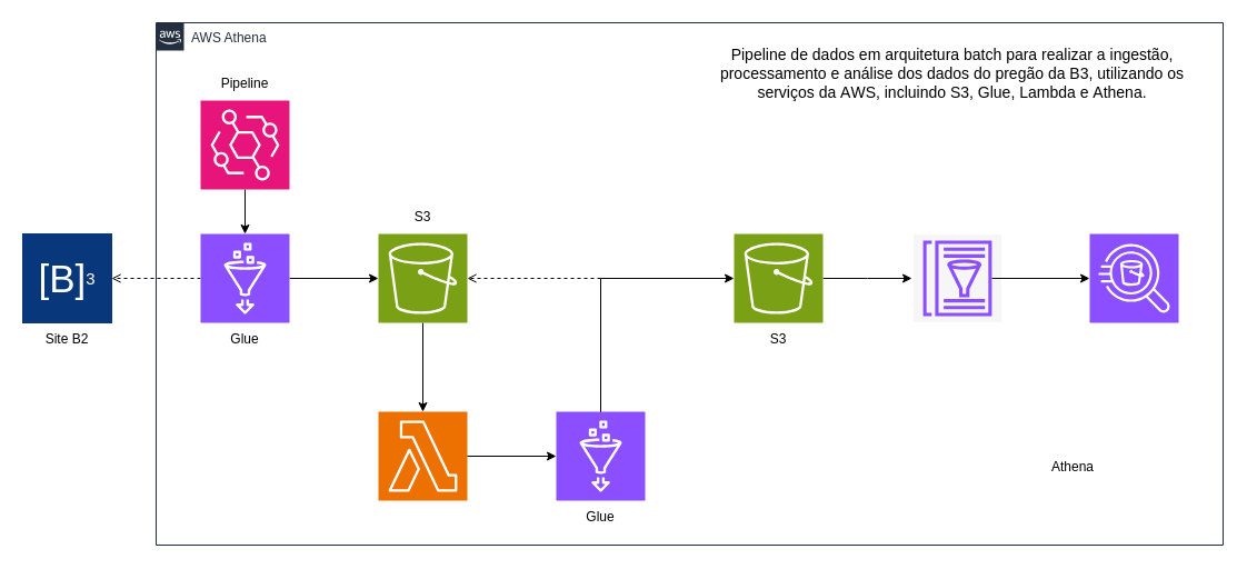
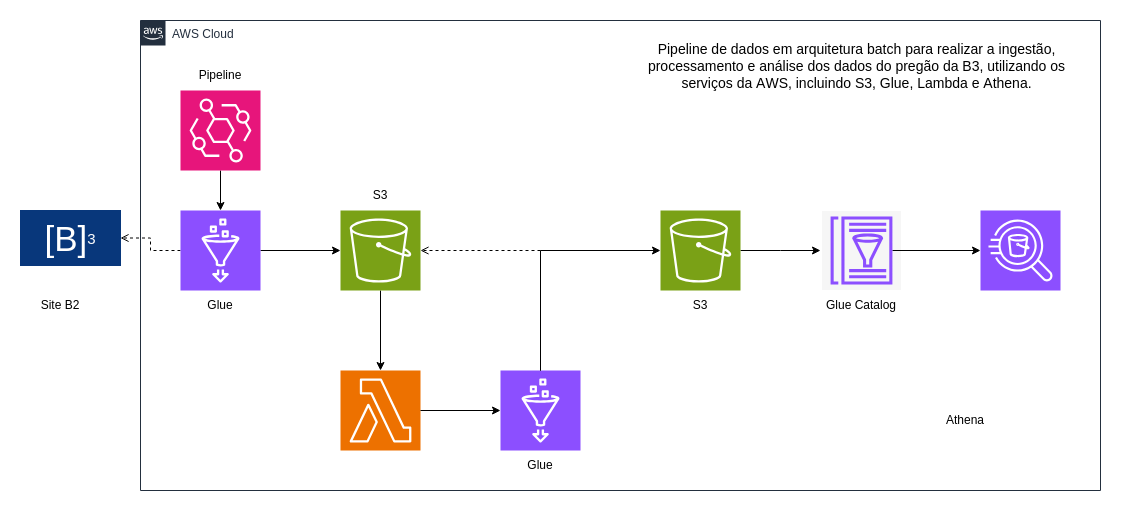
  <mxCell id="0" />
  <mxCell id="1" parent="0" />
  <mxCell id="2" value="" style="edgeStyle=orthogonalEdgeStyle;rounded=0;orthogonalLoop=1;jettySize=auto;html=1;" parent="1" source="3" target="4" edge="1"><mxGeometry relative="1" as="geometry" /></mxCell>
  <mxCell id="3" value="" style="sketch=0;points=[[0,0,0],[0.25,0,0],[0.5,0,0],[0.75,0,0],[1,0,0],[0,1,0],[0.25,1,0],[0.5,1,0],[0.75,1,0],[1,1,0],[0,0.25,0],[0,0.5,0],[0,0.75,0],[1,0.25,0],[1,0.5,0],[1,0.75,0]];outlineConnect=0;fontColor=#232F3E;fillColor=#7AA116;strokeColor=#ffffff;dashed=0;verticalLabelPosition=bottom;verticalAlign=top;align=center;html=1;fontSize=12;fontStyle=0;aspect=fixed;shape=mxgraph.aws4.resourceIcon;resIcon=mxgraph.aws4.s3;" parent="1" vertex="1"><mxGeometry x="340" y="210" width="80" height="80" as="geometry" /></mxCell>
  <mxCell id="4" value="" style="sketch=0;points=[[0,0,0],[0.25,0,0],[0.5,0,0],[0.75,0,0],[1,0,0],[0,1,0],[0.25,1,0],[0.5,1,0],[0.75,1,0],[1,1,0],[0,0.25,0],[0,0.5,0],[0,0.75,0],[1,0.25,0],[1,0.5,0],[1,0.75,0]];outlineConnect=0;fontColor=#232F3E;fillColor=#ED7100;strokeColor=#ffffff;dashed=0;verticalLabelPosition=bottom;verticalAlign=top;align=center;html=1;fontSize=12;fontStyle=0;aspect=fixed;shape=mxgraph.aws4.resourceIcon;resIcon=mxgraph.aws4.lambda;" parent="1" vertex="1"><mxGeometry x="340" y="370" width="80" height="80" as="geometry" /></mxCell>
  <mxCell id="5" value="" style="sketch=0;points=[[0,0,0],[0.25,0,0],[0.5,0,0],[0.75,0,0],[1,0,0],[0,1,0],[0.25,1,0],[0.5,1,0],[0.75,1,0],[1,1,0],[0,0.25,0],[0,0.5,0],[0,0.75,0],[1,0.25,0],[1,0.5,0],[1,0.75,0]];outlineConnect=0;fontColor=#232F3E;fillColor=#8C4FFF;strokeColor=#ffffff;dashed=0;verticalLabelPosition=bottom;verticalAlign=top;align=center;html=1;fontSize=12;fontStyle=0;aspect=fixed;shape=mxgraph.aws4.resourceIcon;resIcon=mxgraph.aws4.glue;" parent="1" vertex="1"><mxGeometry x="500" y="370" width="80" height="80" as="geometry" /></mxCell>
  <mxCell id="6" style="edgeStyle=orthogonalEdgeStyle;rounded=0;orthogonalLoop=1;jettySize=auto;html=1;" parent="1" source="7" edge="1"><mxGeometry relative="1" as="geometry"><mxPoint x="820" y="250" as="targetPoint" /></mxGeometry></mxCell>
  <mxCell id="7" value="" style="sketch=0;points=[[0,0,0],[0.25,0,0],[0.5,0,0],[0.75,0,0],[1,0,0],[0,1,0],[0.25,1,0],[0.5,1,0],[0.75,1,0],[1,1,0],[0,0.25,0],[0,0.5,0],[0,0.75,0],[1,0.25,0],[1,0.5,0],[1,0.75,0]];outlineConnect=0;fontColor=#232F3E;fillColor=#7AA116;strokeColor=#ffffff;dashed=0;verticalLabelPosition=bottom;verticalAlign=top;align=center;html=1;fontSize=12;fontStyle=0;aspect=fixed;shape=mxgraph.aws4.resourceIcon;resIcon=mxgraph.aws4.s3;" parent="1" vertex="1"><mxGeometry x="660" y="210" width="80" height="80" as="geometry" /></mxCell>
  <mxCell id="8" style="edgeStyle=orthogonalEdgeStyle;rounded=0;orthogonalLoop=1;jettySize=auto;html=1;entryX=0;entryY=0.5;entryDx=0;entryDy=0;entryPerimeter=0;" parent="1" source="4" target="5" edge="1"><mxGeometry relative="1" as="geometry" /></mxCell>
  <mxCell id="9" value="" style="sketch=0;points=[[0,0,0],[0.25,0,0],[0.5,0,0],[0.75,0,0],[1,0,0],[0,1,0],[0.25,1,0],[0.5,1,0],[0.75,1,0],[1,1,0],[0,0.25,0],[0,0.5,0],[0,0.75,0],[1,0.25,0],[1,0.5,0],[1,0.75,0]];outlineConnect=0;fontColor=#232F3E;fillColor=#8C4FFF;strokeColor=#ffffff;dashed=0;verticalLabelPosition=bottom;verticalAlign=top;align=center;html=1;fontSize=12;fontStyle=0;aspect=fixed;shape=mxgraph.aws4.resourceIcon;resIcon=mxgraph.aws4.athena;" parent="1" vertex="1"><mxGeometry x="980" y="210" width="80" height="80" as="geometry" /></mxCell>
- <mxCell id="10" value="&lt;div style=&quot;text-align: start;&quot;&gt;&lt;span style=&quot;background-color: transparent;&quot;&gt;&lt;font style=&quot;color: light-dark(rgb(255, 255, 255), rgb(255, 255, 255));&quot;&gt;&lt;span style=&quot;font-size: 35px;&quot;&gt;[B]&lt;/span&gt;&lt;font style=&quot;font-size: 18px;&quot;&gt;&lt;sup style=&quot;&quot;&gt;3&lt;/sup&gt;&lt;/font&gt;&lt;/font&gt;&lt;/span&gt;&lt;/div&gt;" style="whiteSpace=wrap;html=1;aspect=fixed;strokeColor=light-dark(#08377b, #ededed);fillColor=light-dark(#08377b, #ededed);" parent="1" vertex="1"><mxGeometry x="20" y="210" width="80" height="80" as="geometry" /></mxCell>
+ <mxCell id="10" value="&lt;div style=&quot;text-align: start;&quot;&gt;&lt;span style=&quot;background-color: transparent;&quot;&gt;&lt;font style=&quot;color: light-dark(rgb(255, 255, 255), rgb(255, 255, 255));&quot;&gt;&lt;span style=&quot;font-size: 35px;&quot;&gt;[B]&lt;/span&gt;&lt;font style=&quot;font-size: 18px;&quot;&gt;&lt;sup style=&quot;&quot;&gt;3&lt;/sup&gt;&lt;/font&gt;&lt;/font&gt;&lt;/span&gt;&lt;/div&gt;" style="whiteSpace=wrap;html=1;aspect=fixed;strokeColor=light-dark(#08377b, #ededed);fillColor=light-dark(#08377b, #ededed);" parent="1" vertex="1"><mxGeometry x="20" y="210" width="100" height="55" as="geometry" /></mxCell>
  <mxCell id="11" value="" style="edgeStyle=orthogonalEdgeStyle;rounded=0;orthogonalLoop=1;jettySize=auto;html=1;dashed=1;endArrow=open;endFill=0;" parent="1" source="13" target="10" edge="1"><mxGeometry relative="1" as="geometry" /></mxCell>
  <mxCell id="12" value="" style="edgeStyle=orthogonalEdgeStyle;rounded=0;orthogonalLoop=1;jettySize=auto;html=1;" parent="1" source="13" target="3" edge="1"><mxGeometry relative="1" as="geometry" /></mxCell>
  <mxCell id="13" value="" style="sketch=0;points=[[0,0,0],[0.25,0,0],[0.5,0,0],[0.75,0,0],[1,0,0],[0,1,0],[0.25,1,0],[0.5,1,0],[0.75,1,0],[1,1,0],[0,0.25,0],[0,0.5,0],[0,0.75,0],[1,0.25,0],[1,0.5,0],[1,0.75,0]];outlineConnect=0;fontColor=#232F3E;fillColor=#8C4FFF;strokeColor=#ffffff;dashed=0;verticalLabelPosition=bottom;verticalAlign=top;align=center;html=1;fontSize=12;fontStyle=0;aspect=fixed;shape=mxgraph.aws4.resourceIcon;resIcon=mxgraph.aws4.glue;" parent="1" vertex="1"><mxGeometry x="180" y="210" width="80" height="80" as="geometry" /></mxCell>
  <mxCell id="14" value="" style="edgeStyle=orthogonalEdgeStyle;rounded=0;orthogonalLoop=1;jettySize=auto;html=1;" parent="1" source="15" target="13" edge="1"><mxGeometry relative="1" as="geometry" /></mxCell>
  <mxCell id="15" value="" style="sketch=0;points=[[0,0,0],[0.25,0,0],[0.5,0,0],[0.75,0,0],[1,0,0],[0,1,0],[0.25,1,0],[0.5,1,0],[0.75,1,0],[1,1,0],[0,0.25,0],[0,0.5,0],[0,0.75,0],[1,0.25,0],[1,0.5,0],[1,0.75,0]];outlineConnect=0;fontColor=#232F3E;fillColor=#E7157B;strokeColor=#ffffff;dashed=0;verticalLabelPosition=bottom;verticalAlign=top;align=center;html=1;fontSize=12;fontStyle=0;aspect=fixed;shape=mxgraph.aws4.resourceIcon;resIcon=mxgraph.aws4.eventbridge;" parent="1" vertex="1"><mxGeometry x="180" y="90" width="80" height="80" as="geometry" /></mxCell>
  <mxCell id="16" value="Site B2" style="text;html=1;align=center;verticalAlign=middle;whiteSpace=wrap;rounded=0;" parent="1" vertex="1"><mxGeometry x="20" y="290" width="80" height="30" as="geometry" /></mxCell>
  <mxCell id="17" value="Glue" style="text;html=1;align=center;verticalAlign=middle;whiteSpace=wrap;rounded=0;" parent="1" vertex="1"><mxGeometry x="180" y="290" width="80" height="30" as="geometry" /></mxCell>
  <mxCell id="18" value="Pipeline" style="text;html=1;align=center;verticalAlign=middle;whiteSpace=wrap;rounded=0;" parent="1" vertex="1"><mxGeometry x="180" y="60" width="80" height="30" as="geometry" /></mxCell>
  <mxCell id="19" value="&lt;div style=&quot;text-align: start;&quot;&gt;&lt;br&gt;&lt;/div&gt;" style="whiteSpace=wrap;html=1;aspect=fixed;strokeColor=light-dark(#ffffff, #ededed);fillColor=light-dark(#f6f6f6, #ededed);" parent="1" vertex="1"><mxGeometry x="821" y="210" width="80" height="80" as="geometry" /></mxCell>
  <mxCell id="20" value="" style="edgeStyle=orthogonalEdgeStyle;rounded=0;orthogonalLoop=1;jettySize=auto;html=1;" parent="1" source="21" target="9" edge="1"><mxGeometry relative="1" as="geometry" /></mxCell>
  <mxCell id="21" value="" style="sketch=0;outlineConnect=0;fontColor=#232F3E;gradientColor=none;fillColor=#8C4FFF;strokeColor=none;dashed=0;verticalLabelPosition=bottom;verticalAlign=top;align=center;html=1;fontSize=12;fontStyle=0;aspect=fixed;pointerEvents=1;shape=mxgraph.aws4.glue_data_catalog;" parent="1" vertex="1"><mxGeometry x="829.61" y="216" width="62.77" height="68" as="geometry" /></mxCell>
  <mxCell id="22" value="S3" style="text;html=1;align=center;verticalAlign=middle;whiteSpace=wrap;rounded=0;" parent="1" vertex="1"><mxGeometry x="340" y="180" width="80" height="30" as="geometry" /></mxCell>
  <mxCell id="23" value="Glue" style="text;html=1;align=center;verticalAlign=middle;whiteSpace=wrap;rounded=0;" parent="1" vertex="1"><mxGeometry x="500" y="450" width="80" height="30" as="geometry" /></mxCell>
  <mxCell id="24" value="S3" style="text;html=1;align=center;verticalAlign=middle;whiteSpace=wrap;rounded=0;" parent="1" vertex="1"><mxGeometry x="660" y="290" width="80" height="30" as="geometry" /></mxCell>
+ <mxCell id="25" value="Glue Catalog" style="text;html=1;align=center;verticalAlign=middle;whiteSpace=wrap;rounded=0;" parent="1" vertex="1"><mxGeometry x="821" y="290" width="80" height="30" as="geometry" /></mxCell>
  <mxCell id="26" value="Athena" style="text;html=1;align=center;verticalAlign=middle;whiteSpace=wrap;rounded=0;" parent="1" vertex="1"><mxGeometry x="925" y="405" width="80" height="30" as="geometry" /></mxCell>
  <mxCell id="27" style="edgeStyle=orthogonalEdgeStyle;rounded=0;orthogonalLoop=1;jettySize=auto;html=1;entryX=0;entryY=0.5;entryDx=0;entryDy=0;entryPerimeter=0;" parent="1" source="5" target="7" edge="1"><mxGeometry relative="1" as="geometry"><Array as="points"><mxPoint x="540" y="250" /></Array></mxGeometry></mxCell>
  <mxCell id="28" style="edgeStyle=orthogonalEdgeStyle;rounded=0;orthogonalLoop=1;jettySize=auto;html=1;entryX=1;entryY=0.5;entryDx=0;entryDy=0;entryPerimeter=0;dashed=1;endArrow=open;endFill=0;" parent="1" source="5" target="3" edge="1"><mxGeometry relative="1" as="geometry"><Array as="points"><mxPoint x="540" y="250" /></Array></mxGeometry></mxCell>
- <mxCell id="29" value="AWS Athena" style="points=[[0,0],[0.25,0],[0.5,0],[0.75,0],[1,0],[1,0.25],[1,0.5],[1,0.75],[1,1],[0.75,1],[0.5,1],[0.25,1],[0,1],[0,0.75],[0,0.5],[0,0.25]];outlineConnect=0;gradientColor=none;html=1;whiteSpace=wrap;fontSize=12;fontStyle=0;container=1;pointerEvents=0;collapsible=0;recursiveResize=0;shape=mxgraph.aws4.group;grIcon=mxgraph.aws4.group_aws_cloud_alt;strokeColor=#232F3E;fillColor=none;verticalAlign=top;align=left;spacingLeft=30;fontColor=#232F3E;dashed=0;" parent="1" vertex="1"><mxGeometry x="140" y="20" width="960" height="470" as="geometry" /></mxCell>
+ <mxCell id="29" value="AWS Cloud" style="points=[[0,0],[0.25,0],[0.5,0],[0.75,0],[1,0],[1,0.25],[1,0.5],[1,0.75],[1,1],[0.75,1],[0.5,1],[0.25,1],[0,1],[0,0.75],[0,0.5],[0,0.25]];outlineConnect=0;gradientColor=none;html=1;whiteSpace=wrap;fontSize=12;fontStyle=0;container=1;pointerEvents=0;collapsible=0;recursiveResize=0;shape=mxgraph.aws4.group;grIcon=mxgraph.aws4.group_aws_cloud_alt;strokeColor=#232F3E;fillColor=none;verticalAlign=top;align=left;spacingLeft=30;fontColor=#232F3E;dashed=0;" parent="1" vertex="1"><mxGeometry x="140" y="20" width="960" height="470" as="geometry" /></mxCell>
  <mxCell id="30" value="&lt;span style=&quot;font-kerning: none; --Ys-XuQ: none;&quot; class=&quot;OYPEnA font-feature-liga-off font-feature-clig-off font-feature-calt-off text-decoration-none text-strikethrough-none&quot;&gt;&lt;font style=&quot;font-size: 14px;&quot;&gt;Pipeline de dados em arquitetura batch para realizar a ingestão, processamento e análise dos dados do pregão da B3, utilizando os serviços da AWS, incluindo S3, Glue, Lambda e Athena.&lt;/font&gt;&lt;/span&gt;&lt;span style=&quot;font-kerning: none; --Ys-XuQ: none;&quot; class=&quot;OYPEnA font-feature-liga-off font-feature-clig-off font-feature-calt-off text-decoration-none text-strikethrough-none white-space-prewrap&quot;&gt;&lt;/span&gt;" style="text;html=1;align=center;verticalAlign=middle;whiteSpace=wrap;rounded=0;" vertex="1" parent="29"><mxGeometry x="502" y="12" width="429" height="68" as="geometry" /></mxCell>
